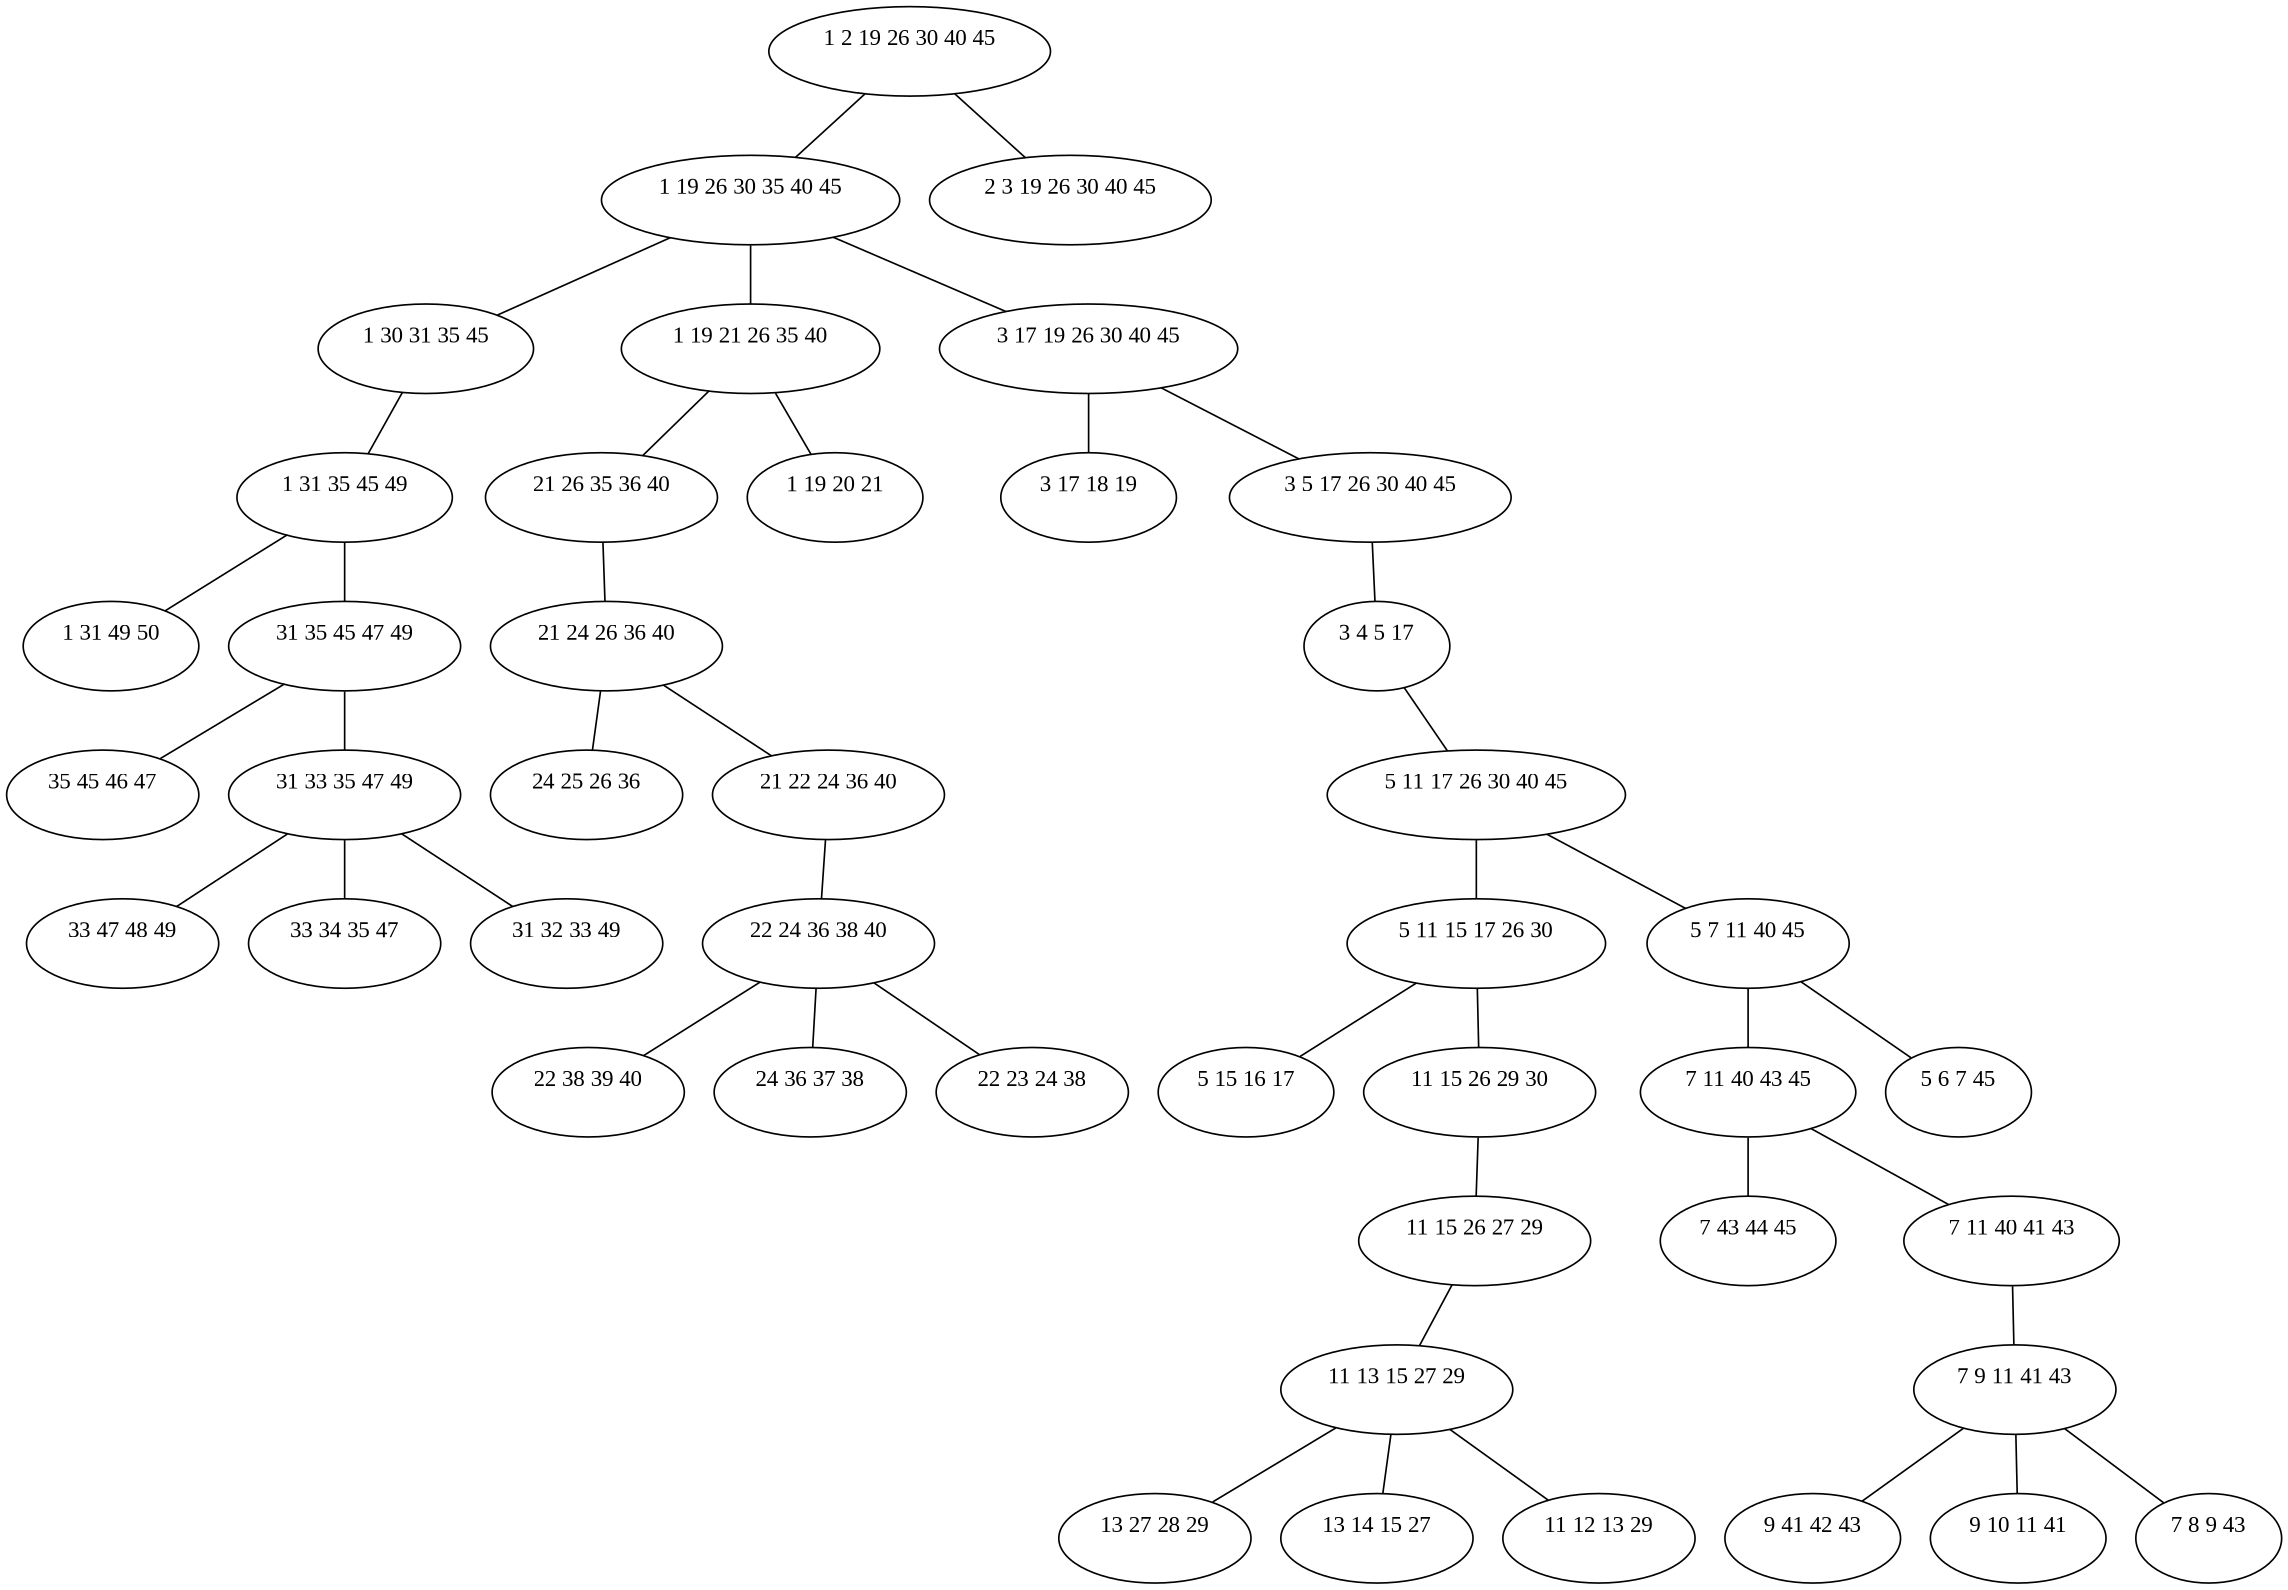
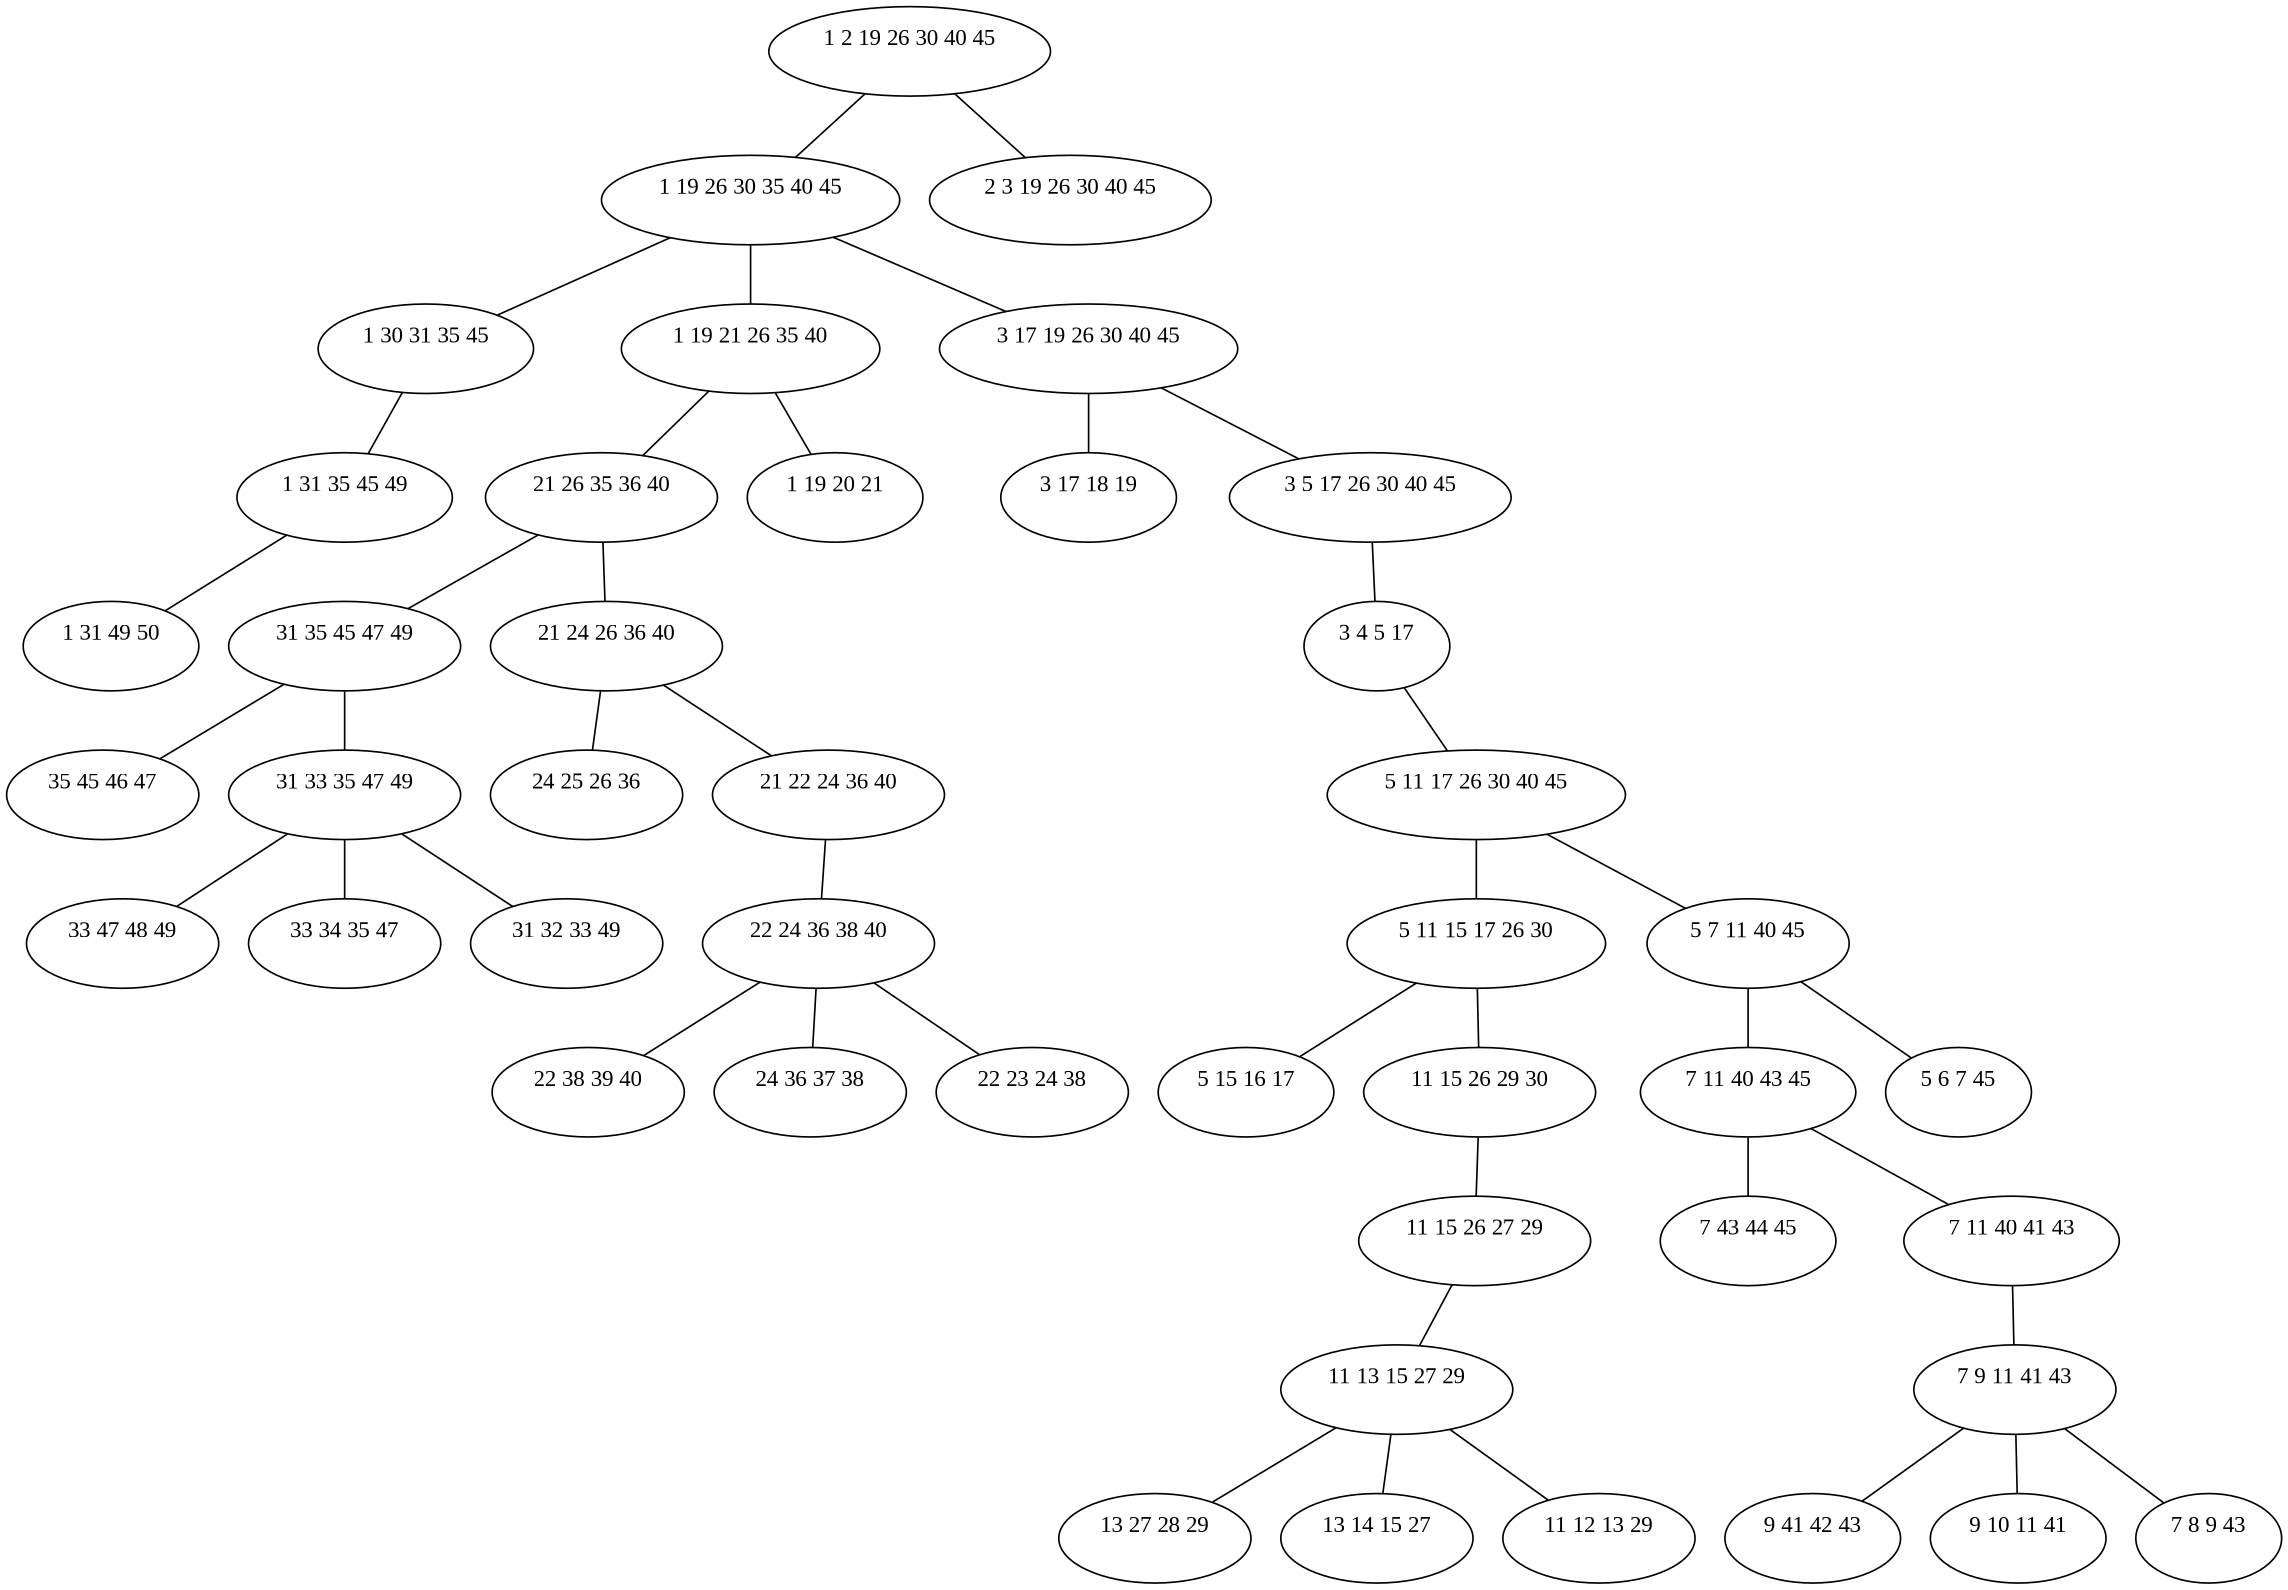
  graph {
    fontname="Liberation Serif"
    node [fontname="Liberation Serif"]
    edge [fontname="Liberation Serif"]
    n1 [label="1 2 19 26 30 40 45\n "]
    n2 [label="1 19 26 30 35 40 45\n "]
    n3 [label="2 3 19 26 30 40 45\n "]
    n4 [label="1 30 31 35 45\n "]
    n5 [label="1 19 21 26 35 40\n "]
    n6 [label="3 17 19 26 30 40 45\n "]
    n7 [label="1 31 35 45 49\n "]
    n8 [label="21 26 35 36 40\n "]
    n9 [label="1 19 20 21\n "]
    n10 [label="1 31 49 50\n "]
    n11 [label="31 35 45 47 49\n "]
    n12 [label="35 45 46 47\n "]
    n13 [label="31 33 35 47 49\n "]
    n14 [label="33 47 48 49\n "]
    n15 [label="33 34 35 47\n "]
    n16 [label="31 32 33 49\n "]
    n17 [label="21 24 26 36 40\n "]
    n18 [label="24 25 26 36\n "]
    n19 [label="21 22 24 36 40\n "]
    n20 [label="22 24 36 38 40\n "]
    n21 [label="22 38 39 40\n "]
    n22 [label="24 36 37 38\n "]
    n23 [label="22 23 24 38\n "]
    n24 [label="3 17 18 19\n "]
    n25 [label="3 5 17 26 30 40 45\n "]
    n26 [label="3 4 5 17\n "]
    n27 [label="5 11 17 26 30 40 45\n "]
    n28 [label="5 11 15 17 26 30\n "]
    n29 [label="5 7 11 40 45\n "]
    n30 [label="5 15 16 17\n "]
    n31 [label="11 15 26 29 30\n "]
    n32 [label="7 11 40 43 45\n "]
    n33 [label="5 6 7 45\n "]
    n34 [label="11 15 26 27 29\n "]
    n35 [label="11 13 15 27 29\n "]
    n36 [label="13 27 28 29\n "]
    n37 [label="13 14 15 27\n "]
    n38 [label="11 12 13 29\n "]
    n39 [label="7 43 44 45\n "]
    n40 [label="7 11 40 41 43\n "]
    n41 [label="7 9 11 41 43\n "]
    n42 [label="9 41 42 43\n "]
    n43 [label="9 10 11 41\n "]
    n44 [label="7 8 9 43\n "]
    n1 -- n2
    n1 -- n3
    n2 -- n4
    n2 -- n5
    n2 -- n6
    n4 -- n7
    n5 -- n8
    n5 -- n9
    n6 -- n24
    n6 -- n25
    n7 -- n10
-   n7 -- n11
+   n8 -- n11
    n8 -- n17
    n11 -- n12
    n11 -- n13
    n13 -- n14
    n13 -- n15
    n13 -- n16
    n17 -- n18
    n17 -- n19
    n19 -- n20
    n20 -- n21
    n20 -- n22
    n20 -- n23
    n25 -- n26
    n26 -- n27
    n27 -- n28
    n27 -- n29
    n28 -- n30
    n28 -- n31
    n29 -- n32
    n29 -- n33
    n31 -- n34
    n32 -- n39
    n32 -- n40
    n34 -- n35
    n35 -- n36
    n35 -- n37
    n35 -- n38
    n40 -- n41
    n41 -- n42
    n41 -- n43
    n41 -- n44
  }
